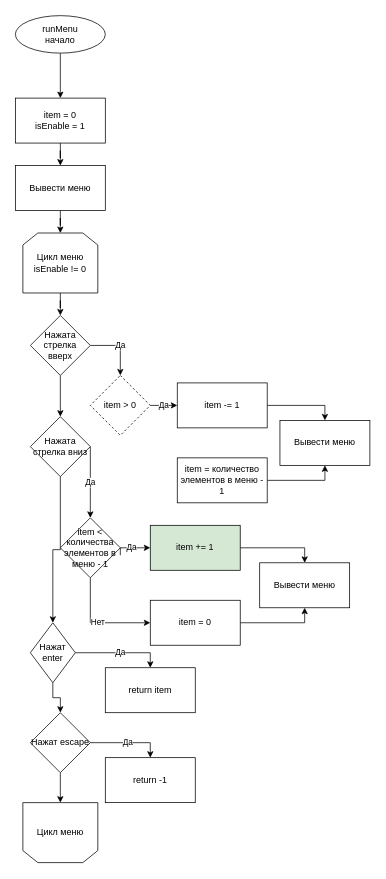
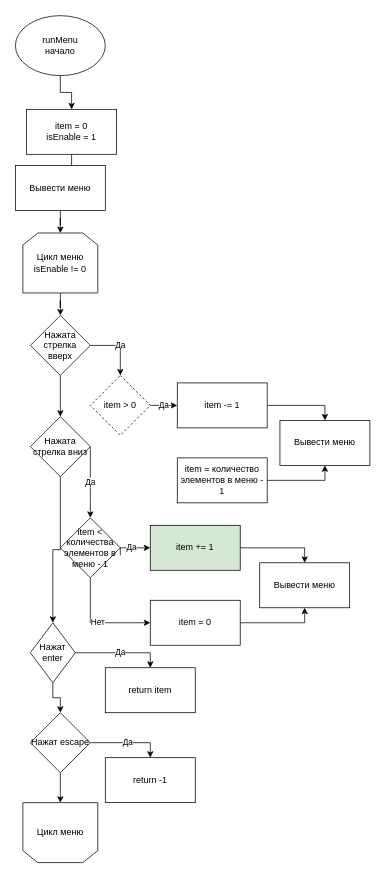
  <mxCell id="0" />
  <mxCell id="1" parent="0" />
  <mxCell id="2" style="edgeStyle=orthogonalEdgeStyle;rounded=0;orthogonalLoop=1;jettySize=auto;html=1;entryX=0.5;entryY=0;entryDx=0;entryDy=0;" edge="1" parent="1" source="3" target="7"><mxGeometry relative="1" as="geometry" /></mxCell>
- <mxCell id="3" value="item = 0&lt;br&gt;isEnable = 1" style="rounded=0;whiteSpace=wrap;html=1;" vertex="1" parent="1"><mxGeometry x="20" y="130" width="120" height="60" as="geometry" /></mxCell>
+ <mxCell id="3" value="item = 0&lt;br&gt;isEnable = 1" style="rounded=0;whiteSpace=wrap;html=1;" vertex="1" parent="1"><mxGeometry x="35" y="145" width="120" height="60" as="geometry" /></mxCell>
  <mxCell id="4" style="edgeStyle=orthogonalEdgeStyle;rounded=0;orthogonalLoop=1;jettySize=auto;html=1;entryX=0.5;entryY=0;entryDx=0;entryDy=0;" edge="1" parent="1" source="5" target="3"><mxGeometry relative="1" as="geometry" /></mxCell>
- <mxCell id="5" value="runMenu&lt;br&gt;начало" style="ellipse;whiteSpace=wrap;html=1;" vertex="1" parent="1"><mxGeometry x="20" y="20" width="120" height="50" as="geometry" /></mxCell>
+ <mxCell id="5" value="runMenu&lt;br&gt;начало" style="ellipse;whiteSpace=wrap;html=1;" vertex="1" parent="1"><mxGeometry x="20" y="20" width="120" height="80" as="geometry" /></mxCell>
  <mxCell id="6" style="edgeStyle=orthogonalEdgeStyle;rounded=0;orthogonalLoop=1;jettySize=auto;html=1;entryX=0.5;entryY=0;entryDx=0;entryDy=0;" edge="1" parent="1" source="7" target="9"><mxGeometry relative="1" as="geometry" /></mxCell>
  <mxCell id="7" value="Вывести меню" style="rounded=0;whiteSpace=wrap;html=1;" vertex="1" parent="1"><mxGeometry x="20" y="220" width="120" height="60" as="geometry" /></mxCell>
  <mxCell id="8" style="edgeStyle=orthogonalEdgeStyle;rounded=0;orthogonalLoop=1;jettySize=auto;html=1;entryX=0.5;entryY=0;entryDx=0;entryDy=0;" edge="1" parent="1" source="9" target="12"><mxGeometry relative="1" as="geometry" /></mxCell>
  <mxCell id="9" value="Цикл меню&lt;br&gt;isEnable != 0" style="shape=loopLimit;whiteSpace=wrap;html=1;" vertex="1" parent="1"><mxGeometry x="30" y="310" width="100" height="80" as="geometry" /></mxCell>
  <mxCell id="10" value="Да" style="edgeStyle=orthogonalEdgeStyle;rounded=0;orthogonalLoop=1;jettySize=auto;html=1;entryX=0.5;entryY=0;entryDx=0;entryDy=0;" edge="1" parent="1" source="12" target="14"><mxGeometry relative="1" as="geometry"><Array as="points"><mxPoint x="160" y="460" /></Array></mxGeometry></mxCell>
  <mxCell id="11" style="edgeStyle=orthogonalEdgeStyle;rounded=0;orthogonalLoop=1;jettySize=auto;html=1;" edge="1" parent="1" source="12" target="22"><mxGeometry relative="1" as="geometry"><mxPoint x="80" y="540" as="targetPoint" /></mxGeometry></mxCell>
  <mxCell id="12" value="Нажата стрелка вверх" style="rhombus;whiteSpace=wrap;html=1;" vertex="1" parent="1"><mxGeometry x="40" y="420" width="80" height="80" as="geometry" /></mxCell>
  <mxCell id="13" value="Да" style="edgeStyle=orthogonalEdgeStyle;rounded=0;orthogonalLoop=1;jettySize=auto;html=1;" edge="1" parent="1" source="14" target="16"><mxGeometry relative="1" as="geometry"><mxPoint x="226" y="540" as="targetPoint" /><Array as="points"><mxPoint x="260" y="540" /></Array></mxGeometry></mxCell>
  <mxCell id="14" value="item &amp;gt; 0" style="rhombus;whiteSpace=wrap;html=1;dashed=1;" vertex="1" parent="1"><mxGeometry x="120" y="500" width="80" height="80" as="geometry" /></mxCell>
  <mxCell id="15" style="edgeStyle=orthogonalEdgeStyle;rounded=0;orthogonalLoop=1;jettySize=auto;html=1;entryX=0.5;entryY=0;entryDx=0;entryDy=0;" edge="1" parent="1" source="16" target="19"><mxGeometry relative="1" as="geometry" /></mxCell>
  <mxCell id="16" value="item -= 1" style="rounded=0;whiteSpace=wrap;html=1;" vertex="1" parent="1"><mxGeometry x="236" y="510" width="120" height="60" as="geometry" /></mxCell>
  <mxCell id="17" style="edgeStyle=orthogonalEdgeStyle;rounded=0;orthogonalLoop=1;jettySize=auto;html=1;entryX=0.5;entryY=1;entryDx=0;entryDy=0;" edge="1" parent="1" source="18" target="19"><mxGeometry relative="1" as="geometry" /></mxCell>
  <mxCell id="18" value="item = количество элементов в меню - 1" style="rounded=0;whiteSpace=wrap;html=1;" vertex="1" parent="1"><mxGeometry x="236" y="610" width="120" height="60" as="geometry" /></mxCell>
  <mxCell id="19" value="Вывести меню" style="rounded=0;whiteSpace=wrap;html=1;" vertex="1" parent="1"><mxGeometry x="373" y="560" width="120" height="60" as="geometry" /></mxCell>
  <mxCell id="20" value="Да" style="edgeStyle=orthogonalEdgeStyle;rounded=0;orthogonalLoop=1;jettySize=auto;html=1;entryX=0.5;entryY=0;entryDx=0;entryDy=0;" edge="1" parent="1" source="22" target="30"><mxGeometry relative="1" as="geometry"><Array as="points"><mxPoint x="120" y="670" /><mxPoint x="120" y="670" /></Array></mxGeometry></mxCell>
  <mxCell id="21" style="edgeStyle=orthogonalEdgeStyle;rounded=0;orthogonalLoop=1;jettySize=auto;html=1;entryX=0.5;entryY=0;entryDx=0;entryDy=0;" edge="1" parent="1" source="22" target="33"><mxGeometry relative="1" as="geometry" /></mxCell>
  <mxCell id="22" value="Нажата стрелка вниз" style="rhombus;whiteSpace=wrap;html=1;" vertex="1" parent="1"><mxGeometry x="40" y="555" width="80" height="80" as="geometry" /></mxCell>
  <mxCell id="23" value="Да" style="edgeStyle=orthogonalEdgeStyle;rounded=0;orthogonalLoop=1;jettySize=auto;html=1;" edge="1" parent="1" target="26"><mxGeometry relative="1" as="geometry"><mxPoint x="186" y="740" as="targetPoint" /><mxPoint x="160" y="740" as="sourcePoint" /><Array as="points"><mxPoint x="160" y="730" /></Array></mxGeometry></mxCell>
  <mxCell id="24" value="Нет" style="edgeStyle=orthogonalEdgeStyle;rounded=0;orthogonalLoop=1;jettySize=auto;html=1;entryX=0;entryY=0.5;entryDx=0;entryDy=0;exitX=0.5;exitY=1;exitDx=0;exitDy=0;" edge="1" parent="1" target="28" source="30"><mxGeometry relative="1" as="geometry"><mxPoint x="120" y="780" as="sourcePoint" /></mxGeometry></mxCell>
  <mxCell id="25" style="edgeStyle=orthogonalEdgeStyle;rounded=0;orthogonalLoop=1;jettySize=auto;html=1;entryX=0.5;entryY=0;entryDx=0;entryDy=0;" edge="1" parent="1" source="26" target="29"><mxGeometry relative="1" as="geometry" /></mxCell>
  <mxCell id="26" value="item += 1" style="rounded=0;whiteSpace=wrap;html=1;fillColor=#d5e8d4;" vertex="1" parent="1"><mxGeometry x="200" y="700" width="120" height="60" as="geometry" /></mxCell>
  <mxCell id="27" style="edgeStyle=orthogonalEdgeStyle;rounded=0;orthogonalLoop=1;jettySize=auto;html=1;entryX=0.5;entryY=1;entryDx=0;entryDy=0;" edge="1" parent="1" source="28" target="29"><mxGeometry relative="1" as="geometry" /></mxCell>
  <mxCell id="28" value="item = 0" style="rounded=0;whiteSpace=wrap;html=1;" vertex="1" parent="1"><mxGeometry x="200" y="800" width="120" height="60" as="geometry" /></mxCell>
  <mxCell id="29" value="Вывести меню" style="rounded=0;whiteSpace=wrap;html=1;" vertex="1" parent="1"><mxGeometry x="346" y="750" width="120" height="60" as="geometry" /></mxCell>
  <mxCell id="30" value="item &amp;lt; количества элементов в меню - 1" style="rhombus;whiteSpace=wrap;html=1;" vertex="1" parent="1"><mxGeometry x="80" y="690" width="80" height="80" as="geometry" /></mxCell>
  <mxCell id="31" value="Да" style="edgeStyle=orthogonalEdgeStyle;rounded=0;orthogonalLoop=1;jettySize=auto;html=1;entryX=0.5;entryY=0;entryDx=0;entryDy=0;" edge="1" parent="1" source="33" target="34"><mxGeometry relative="1" as="geometry" /></mxCell>
  <mxCell id="32" style="edgeStyle=orthogonalEdgeStyle;rounded=0;orthogonalLoop=1;jettySize=auto;html=1;entryX=0.5;entryY=0;entryDx=0;entryDy=0;" edge="1" parent="1" source="33" target="37"><mxGeometry relative="1" as="geometry" /></mxCell>
  <mxCell id="33" value="Нажат enter" style="rhombus;whiteSpace=wrap;html=1;" vertex="1" parent="1"><mxGeometry x="40" y="830" width="60" height="80" as="geometry" /></mxCell>
  <mxCell id="34" value="return item" style="rounded=0;whiteSpace=wrap;html=1;" vertex="1" parent="1"><mxGeometry x="140" y="890" width="120" height="60" as="geometry" /></mxCell>
  <mxCell id="35" value="Да" style="edgeStyle=orthogonalEdgeStyle;rounded=0;orthogonalLoop=1;jettySize=auto;html=1;entryX=0.5;entryY=0;entryDx=0;entryDy=0;" edge="1" parent="1" source="37" target="38"><mxGeometry relative="1" as="geometry" /></mxCell>
  <mxCell id="36" style="edgeStyle=orthogonalEdgeStyle;rounded=0;orthogonalLoop=1;jettySize=auto;html=1;entryX=0.5;entryY=1;entryDx=0;entryDy=0;" edge="1" parent="1" source="37" target="39"><mxGeometry relative="1" as="geometry" /></mxCell>
  <mxCell id="37" value="Нажат escape" style="rhombus;whiteSpace=wrap;html=1;" vertex="1" parent="1"><mxGeometry x="40" y="950" width="80" height="80" as="geometry" /></mxCell>
  <mxCell id="38" value="return -1" style="rounded=0;whiteSpace=wrap;html=1;" vertex="1" parent="1"><mxGeometry x="140" y="1010" width="120" height="60" as="geometry" /></mxCell>
  <mxCell id="39" value="Цикл меню" style="shape=loopLimit;whiteSpace=wrap;html=1;direction=west;" vertex="1" parent="1"><mxGeometry x="30" y="1070" width="100" height="80" as="geometry" /></mxCell>
